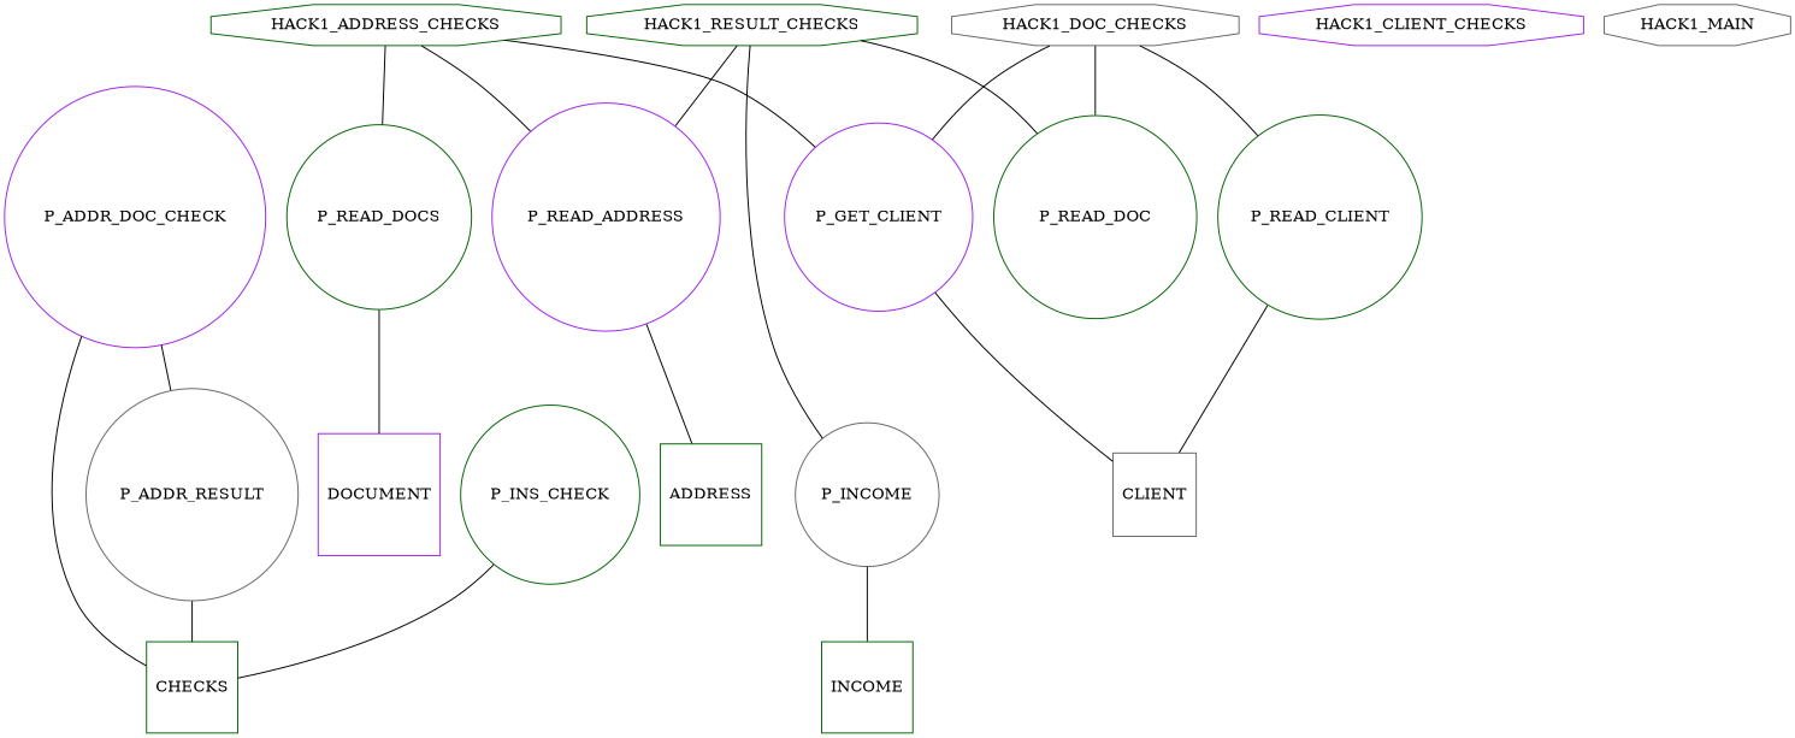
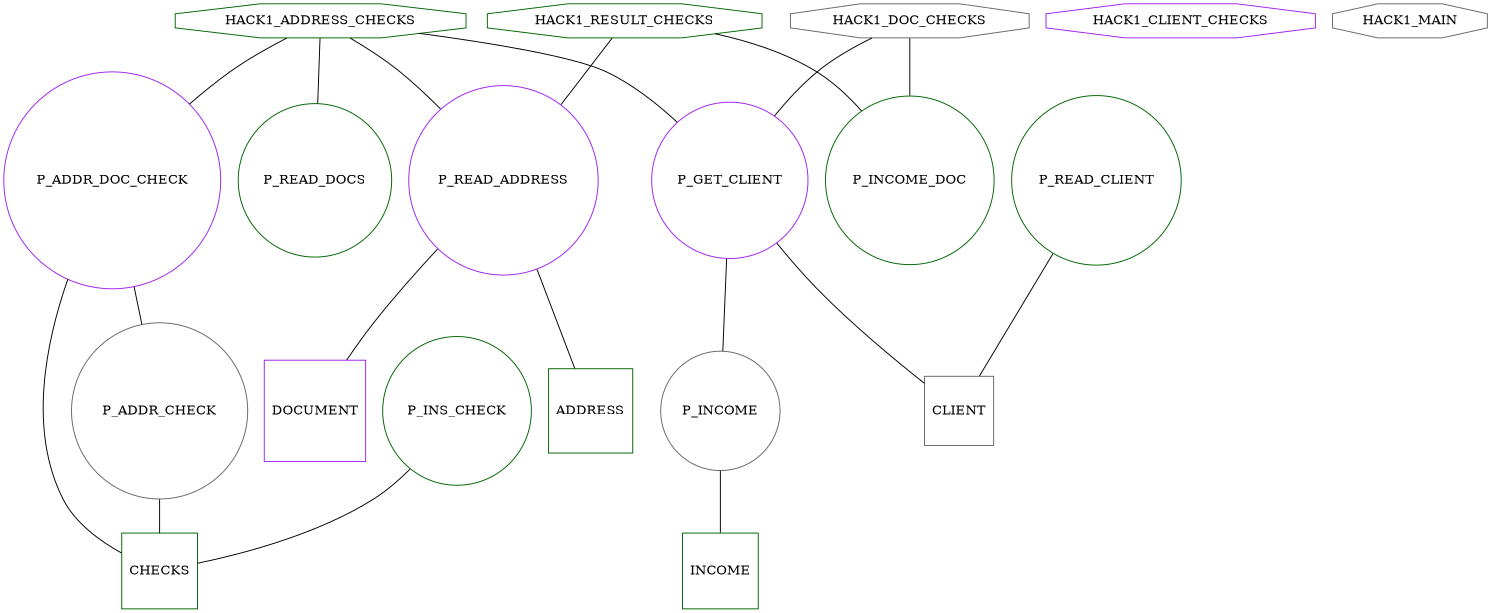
  graph {
    node [color=darkgreen shape=circle]
    edge [ranksep=0.75]
-   P_ADDR_CHECK [color=gray40 label=P_ADDR_RESULT]
+   P_ADDR_CHECK [color=gray40]
    CHECKS [shape=square]
    DOCUMENT [color=purple shape=square]
    P_READ_DOCS
    P_READ_ADDRESS [color=purple]
    ADDRESS [shape=square]
    P_GET_CLIENT [color=purple]
    CLIENT [color=gray40 shape=square]
    P_ADDR_DOC_CHECK [color=purple]
    P_READ_CLIENT
    P_INS_CHECK
    P_INCOME [color=gray40]
    INCOME [shape=square]
    HACK1_ADDRESS_CHECKS [shape=octagon]
    HACK1_CLIENT_CHECKS [color=purple shape=octagon]
    HACK1_DOC_CHECKS [color=gray40 shape=octagon]
-   P_READ_DOC
+   P_READ_DOC [label=P_INCOME_DOC]
    HACK1_MAIN [color=gray40 shape=octagon]
    HACK1_RESULT_CHECKS [shape=octagon]
    P_ADDR_CHECK -- CHECKS
-   P_READ_DOCS -- DOCUMENT
+   P_READ_ADDRESS -- DOCUMENT
    P_READ_ADDRESS -- ADDRESS
    P_GET_CLIENT -- CLIENT
    P_ADDR_DOC_CHECK -- P_ADDR_CHECK
    P_ADDR_DOC_CHECK -- CHECKS
    P_READ_CLIENT -- CLIENT
    P_INS_CHECK -- CHECKS
    P_INCOME -- INCOME
    HACK1_ADDRESS_CHECKS -- P_READ_DOCS
    HACK1_ADDRESS_CHECKS -- P_READ_ADDRESS
    HACK1_ADDRESS_CHECKS -- P_GET_CLIENT
+   HACK1_ADDRESS_CHECKS -- P_ADDR_DOC_CHECK
    HACK1_DOC_CHECKS -- P_GET_CLIENT
-   HACK1_DOC_CHECKS -- P_READ_CLIENT
    HACK1_DOC_CHECKS -- P_READ_DOC
    HACK1_RESULT_CHECKS -- P_READ_ADDRESS
-   HACK1_RESULT_CHECKS -- P_INCOME
+   P_GET_CLIENT -- P_INCOME
    HACK1_RESULT_CHECKS -- P_READ_DOC
  }
